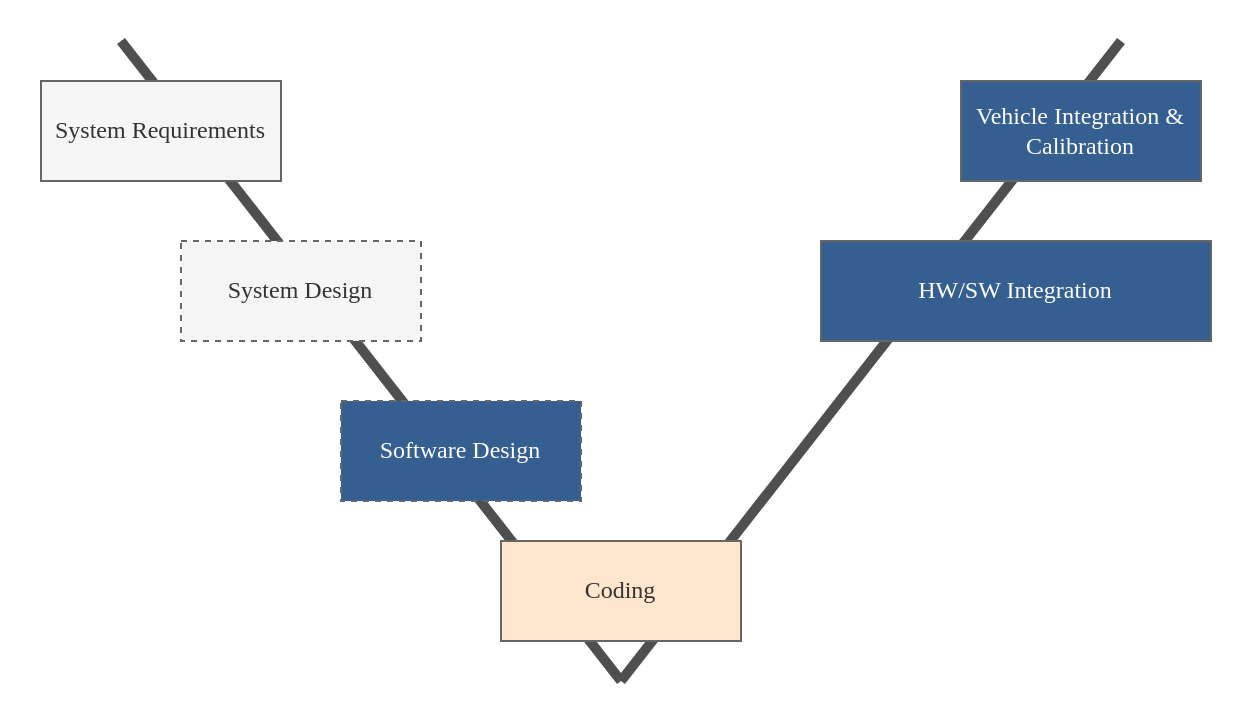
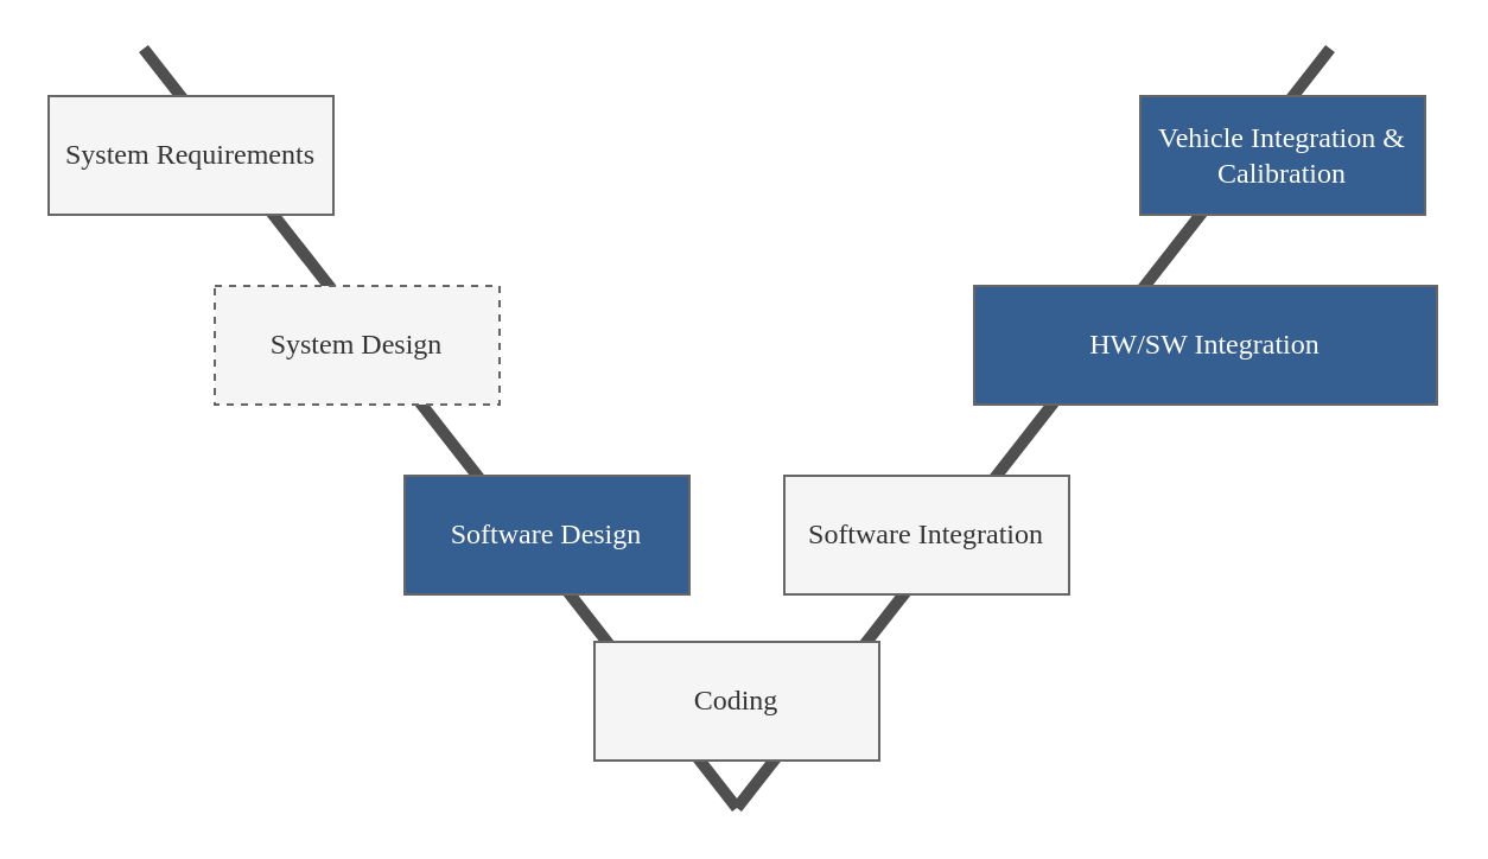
  <mxCell id="0" />
  <mxCell id="1" parent="0" />
  <mxCell id="2" value="" style="endArrow=none;html=1;rounded=0;strokeColor=#4F4F4F;strokeWidth=5;" parent="1" edge="1"><mxGeometry width="50" height="50" relative="1" as="geometry"><mxPoint x="310" y="340" as="sourcePoint" /><mxPoint x="560" y="20" as="targetPoint" /></mxGeometry></mxCell>
  <mxCell id="3" value="" style="endArrow=none;html=1;rounded=0;strokeColor=#4F4F4F;strokeWidth=5;" parent="1" edge="1"><mxGeometry width="50" height="50" relative="1" as="geometry"><mxPoint x="60" y="20" as="sourcePoint" /><mxPoint x="310" y="340" as="targetPoint" /></mxGeometry></mxCell>
  <mxCell id="4" value="&lt;font data-font-src=&quot;https://fonts.googleapis.com/css?family=Poppins&quot; face=&quot;Poppins&quot;&gt;System Requirements&lt;/font&gt;" style="rounded=0;whiteSpace=wrap;html=1;strokeColor=#666666;fillColor=#f5f5f5;fontColor=#333333;" parent="1" vertex="1"><mxGeometry x="20" y="40" width="120" height="50" as="geometry" /></mxCell>
  <mxCell id="5" value="&lt;font face=&quot;Poppins&quot;&gt;Vehicle Integration &amp;amp; Calibration&lt;/font&gt;" style="rounded=0;whiteSpace=wrap;html=1;strokeColor=#666666;fillColor=#365f91;fontColor=#ffffff;" parent="1" vertex="1"><mxGeometry x="480" y="40" width="120" height="50" as="geometry" /></mxCell>
  <mxCell id="6" value="&lt;font data-font-src=&quot;https://fonts.googleapis.com/css?family=Poppins&quot; face=&quot;Poppins&quot;&gt;System Design&lt;/font&gt;" style="rounded=0;whiteSpace=wrap;html=1;strokeColor=#666666;fillColor=#f5f5f5;fontColor=#333333;dashed=1;" parent="1" vertex="1"><mxGeometry x="90" y="120" width="120" height="50" as="geometry" /></mxCell>
  <mxCell id="7" value="&lt;font face=&quot;Poppins&quot; data-font-src=&quot;https://fonts.googleapis.com/css?family=Poppins&quot;&gt;HW/SW Integration&lt;/font&gt;" style="rounded=0;whiteSpace=wrap;html=1;strokeColor=#666666;fillColor=#365f91;fontColor=#ffffff;" parent="1" vertex="1"><mxGeometry x="410" y="120" width="195" height="50" as="geometry" /></mxCell>
- <mxCell id="8" value="&lt;font face=&quot;Poppins&quot; data-font-src=&quot;https://fonts.googleapis.com/css?family=Poppins&quot;&gt;Coding&lt;/font&gt;" style="rounded=0;whiteSpace=wrap;html=1;fillColor=#ffe6cc;fontColor=#333333;strokeColor=#666666;" parent="1" vertex="1"><mxGeometry x="250" y="270" width="120" height="50" as="geometry" /></mxCell>
- <mxCell id="9" value="&lt;font face=&quot;Poppins&quot;&gt;Software Design&lt;/font&gt;" style="rounded=0;whiteSpace=wrap;html=1;strokeColor=#666666;fillColor=#365f91;fontColor=#FFFFFF;dashed=1;" parent="1" vertex="1"><mxGeometry x="170" y="200" width="120" height="50" as="geometry" /></mxCell>
+ <mxCell id="8" value="&lt;font face=&quot;Poppins&quot; data-font-src=&quot;https://fonts.googleapis.com/css?family=Poppins&quot;&gt;Coding&lt;/font&gt;" style="rounded=0;whiteSpace=wrap;html=1;fillColor=#f5f5f5;fontColor=#333333;strokeColor=#666666;" parent="1" vertex="1"><mxGeometry x="250" y="270" width="120" height="50" as="geometry" /></mxCell>
+ <mxCell id="9" value="&lt;font face=&quot;Poppins&quot;&gt;Software Design&lt;/font&gt;" style="rounded=0;whiteSpace=wrap;html=1;strokeColor=#666666;fillColor=#365f91;fontColor=#FFFFFF;" parent="1" vertex="1"><mxGeometry x="170" y="200" width="120" height="50" as="geometry" /></mxCell>
+ <mxCell id="10" value="&lt;font data-font-src=&quot;https://fonts.googleapis.com/css?family=Poppins&quot; face=&quot;Poppins&quot;&gt;Software Integration&lt;/font&gt;" style="rounded=0;whiteSpace=wrap;html=1;strokeColor=#666666;fillColor=#f5f5f5;fontColor=#333333;" parent="1" vertex="1"><mxGeometry x="330" y="200" width="120" height="50" as="geometry" /></mxCell>
